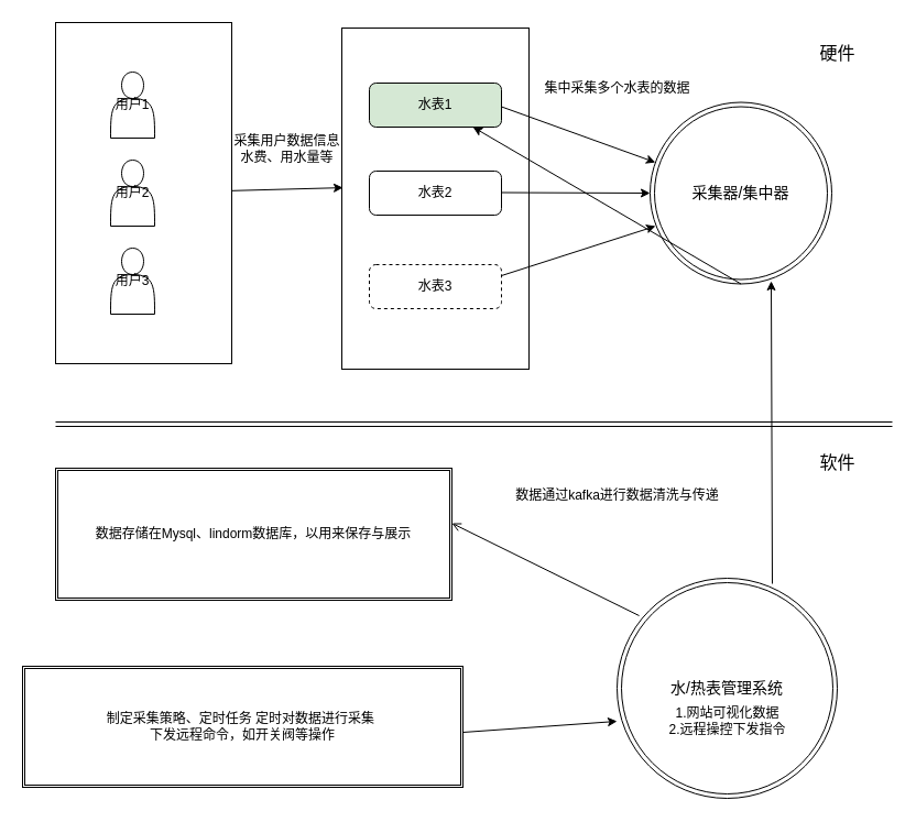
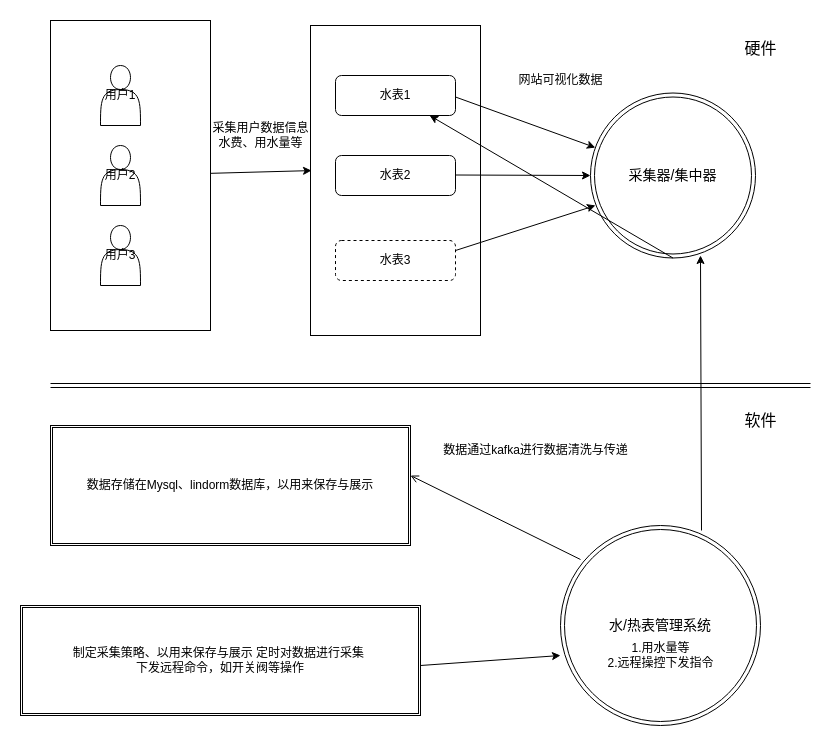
  <mxCell id="0" />
  <mxCell id="1" parent="0" />
  <mxCell id="2" value="" style="rounded=0;whiteSpace=wrap;html=1;" vertex="1" parent="1"><mxGeometry x="50" y="20" width="160" height="310" as="geometry" /></mxCell>
  <mxCell id="3" value="用户1" style="shape=actor;whiteSpace=wrap;html=1;" vertex="1" parent="1"><mxGeometry x="100" y="65" width="40" height="60" as="geometry" /></mxCell>
  <mxCell id="4" value="用户2" style="shape=actor;whiteSpace=wrap;html=1;" vertex="1" parent="1"><mxGeometry x="100" y="145" width="40" height="60" as="geometry" /></mxCell>
  <mxCell id="5" value="用户3" style="shape=actor;whiteSpace=wrap;html=1;" vertex="1" parent="1"><mxGeometry x="100" y="225" width="40" height="60" as="geometry" /></mxCell>
  <mxCell id="6" value="" style="whiteSpace=wrap;html=1;" vertex="1" parent="1"><mxGeometry x="310" y="25" width="170" height="310" as="geometry" /></mxCell>
- <mxCell id="7" value="水表1" style="rounded=1;whiteSpace=wrap;html=1;fillColor=#d5e8d4;" vertex="1" parent="1"><mxGeometry x="335" y="75" width="120" height="40" as="geometry" /></mxCell>
+ <mxCell id="7" value="水表1" style="rounded=1;whiteSpace=wrap;html=1;" vertex="1" parent="1"><mxGeometry x="335" y="75" width="120" height="40" as="geometry" /></mxCell>
  <mxCell id="8" value="水表2" style="rounded=1;whiteSpace=wrap;html=1;" vertex="1" parent="1"><mxGeometry x="335" y="155" width="120" height="40" as="geometry" /></mxCell>
  <mxCell id="9" value="水表3" style="rounded=1;whiteSpace=wrap;html=1;dashed=1;" vertex="1" parent="1"><mxGeometry x="335" y="240" width="120" height="40" as="geometry" /></mxCell>
  <mxCell id="10" value="采集用户数据信息&lt;br&gt;水费、用水量等" style="text;html=1;align=center;verticalAlign=middle;resizable=0;points=[];autosize=1;strokeColor=none;fillColor=none;" vertex="1" parent="1"><mxGeometry x="200" y="115" width="120" height="40" as="geometry" /></mxCell>
  <mxCell id="11" value="&lt;font style=&quot;font-size: 14px;&quot;&gt;采集器/集中器&lt;/font&gt;" style="ellipse;shape=doubleEllipse;whiteSpace=wrap;html=1;aspect=fixed;" vertex="1" parent="1"><mxGeometry x="590" y="92.5" width="165" height="165" as="geometry" /></mxCell>
  <mxCell id="12" value="" style="edgeStyle=none;orthogonalLoop=1;jettySize=auto;html=1;rounded=0;entryX=0.006;entryY=0.468;entryDx=0;entryDy=0;entryPerimeter=0;" edge="1" parent="1" source="2" target="6"><mxGeometry width="100" relative="1" as="geometry"><mxPoint x="200" y="95" as="sourcePoint" /><mxPoint x="300" y="95" as="targetPoint" /><Array as="points" /></mxGeometry></mxCell>
  <mxCell id="13" value="" style="edgeStyle=none;orthogonalLoop=1;jettySize=auto;html=1;rounded=0;" edge="1" parent="1" target="11"><mxGeometry width="100" relative="1" as="geometry"><mxPoint x="455" y="96.5" as="sourcePoint" /><mxPoint x="556" y="93.5" as="targetPoint" /><Array as="points" /></mxGeometry></mxCell>
  <mxCell id="14" value="" style="edgeStyle=none;orthogonalLoop=1;jettySize=auto;html=1;rounded=0;entryX=0;entryY=0.5;entryDx=0;entryDy=0;" edge="1" parent="1" target="11"><mxGeometry width="100" relative="1" as="geometry"><mxPoint x="455" y="174.5" as="sourcePoint" /><mxPoint x="595" y="225" as="targetPoint" /><Array as="points" /></mxGeometry></mxCell>
  <mxCell id="15" value="" style="edgeStyle=none;orthogonalLoop=1;jettySize=auto;html=1;rounded=0;exitX=1;exitY=0.25;exitDx=0;exitDy=0;" edge="1" parent="1" source="9"><mxGeometry width="100" relative="1" as="geometry"><mxPoint x="455" y="154.5" as="sourcePoint" /><mxPoint x="595" y="205" as="targetPoint" /><Array as="points" /></mxGeometry></mxCell>
- <mxCell id="16" value="集中采集多个水表的数据" style="text;html=1;align=center;verticalAlign=middle;resizable=0;points=[];autosize=1;strokeColor=none;fillColor=none;" vertex="1" parent="1"><mxGeometry x="480" y="65" width="160" height="30" as="geometry" /></mxCell>
+ <mxCell id="16" value="网站可视化数据" style="text;html=1;align=center;verticalAlign=middle;resizable=0;points=[];autosize=1;strokeColor=none;fillColor=none;" vertex="1" parent="1"><mxGeometry x="480" y="65" width="160" height="30" as="geometry" /></mxCell>
  <mxCell id="17" value="" style="endArrow=classic;html=1;rounded=0;exitX=0.5;exitY=1;exitDx=0;exitDy=0;" edge="1" parent="1" source="11" target="7"><mxGeometry width="50" height="50" relative="1" as="geometry"><mxPoint x="670" y="305" as="sourcePoint" /><mxPoint x="670" y="515" as="targetPoint" /></mxGeometry></mxCell>
  <mxCell id="18" value="" style="shape=link;html=1;rounded=0;" edge="1" parent="1"><mxGeometry width="100" relative="1" as="geometry"><mxPoint x="50" y="385" as="sourcePoint" /><mxPoint x="810" y="385" as="targetPoint" /></mxGeometry></mxCell>
  <mxCell id="19" value="&lt;font style=&quot;font-size: 16px;&quot;&gt;硬件&lt;/font&gt;" style="text;html=1;align=center;verticalAlign=middle;resizable=0;points=[];autosize=1;strokeColor=none;fillColor=none;" vertex="1" parent="1"><mxGeometry x="730" y="33" width="60" height="30" as="geometry" /></mxCell>
  <mxCell id="20" value="&lt;font style=&quot;font-size: 16px;&quot;&gt;软件&lt;/font&gt;" style="text;html=1;align=center;verticalAlign=middle;resizable=0;points=[];autosize=1;strokeColor=none;fillColor=none;" vertex="1" parent="1"><mxGeometry x="730" y="405" width="60" height="30" as="geometry" /></mxCell>
  <mxCell id="21" value="&lt;font style=&quot;font-size: 14px;&quot;&gt;水/热表管理系统&lt;/font&gt;" style="ellipse;shape=doubleEllipse;whiteSpace=wrap;html=1;aspect=fixed;" vertex="1" parent="1"><mxGeometry x="560" y="525" width="200" height="200" as="geometry" /></mxCell>
- <mxCell id="22" value="数据通过kafka进行数据清洗与传递" style="text;html=1;align=center;verticalAlign=middle;resizable=0;points=[];autosize=1;strokeColor=none;fillColor=none;" vertex="1" parent="1"><mxGeometry x="455" y="435" width="210" height="30" as="geometry" /></mxCell>
- <mxCell id="23" value="1.网站可视化数据&lt;br&gt;2.远程操控下发指令" style="text;html=1;align=center;verticalAlign=middle;resizable=0;points=[];autosize=1;strokeColor=none;fillColor=none;" vertex="1" parent="1"><mxGeometry x="595" y="635" width="130" height="40" as="geometry" /></mxCell>
+ <mxCell id="22" value="数据通过kafka进行数据清洗与传递" style="text;html=1;align=center;verticalAlign=middle;resizable=0;points=[];autosize=1;strokeColor=none;fillColor=none;" vertex="1" parent="1"><mxGeometry x="430" y="435" width="210" height="30" as="geometry" /></mxCell>
+ <mxCell id="23" value="1.用水量等&lt;br&gt;2.远程操控下发指令" style="text;html=1;align=center;verticalAlign=middle;resizable=0;points=[];autosize=1;strokeColor=none;fillColor=none;" vertex="1" parent="1"><mxGeometry x="595" y="635" width="130" height="40" as="geometry" /></mxCell>
  <mxCell id="24" value="" style="endArrow=classic;html=1;rounded=0;exitX=0.705;exitY=0.025;exitDx=0;exitDy=0;exitPerimeter=0;" edge="1" parent="1" source="21"><mxGeometry width="50" height="50" relative="1" as="geometry"><mxPoint x="700" y="515" as="sourcePoint" /><mxPoint x="700" y="255" as="targetPoint" /></mxGeometry></mxCell>
  <mxCell id="25" value="数据存储在Mysql、lindorm数据库，以用来保存与展示" style="shape=ext;double=1;rounded=0;whiteSpace=wrap;html=1;" vertex="1" parent="1"><mxGeometry x="50" y="425" width="360" height="120" as="geometry" /></mxCell>
  <mxCell id="26" value="" style="endArrow=open;html=1;rounded=0;exitX=0.1;exitY=0.17;exitDx=0;exitDy=0;exitPerimeter=0;entryX=1;entryY=0.417;entryDx=0;entryDy=0;entryPerimeter=0;" edge="1" parent="1" source="21" target="25"><mxGeometry width="50" height="50" relative="1" as="geometry"><mxPoint x="360" y="615" as="sourcePoint" /><mxPoint x="410" y="565" as="targetPoint" /></mxGeometry></mxCell>
- <mxCell id="27" value="制定采集策略、定时任务 定时对数据进行采集&amp;nbsp;&lt;br&gt;下发远程命令，如开关阀等操作" style="shape=ext;double=1;rounded=0;whiteSpace=wrap;html=1;" vertex="1" parent="1"><mxGeometry y="605" width="400" height="110" as="geometry" x="20" /></mxCell>
+ <mxCell id="27" value="制定采集策略、以用来保存与展示 定时对数据进行采集&amp;nbsp;&lt;br&gt;下发远程命令，如开关阀等操作" style="shape=ext;double=1;rounded=0;whiteSpace=wrap;html=1;" vertex="1" parent="1"><mxGeometry y="605" width="400" height="110" as="geometry" x="20" /></mxCell>
  <mxCell id="28" value="" style="endArrow=classic;html=1;rounded=0;entryX=0;entryY=0.65;entryDx=0;entryDy=0;entryPerimeter=0;" edge="1" parent="1" target="21"><mxGeometry width="50" height="50" relative="1" as="geometry"><mxPoint x="420" y="665" as="sourcePoint" /><mxPoint x="470" y="615" as="targetPoint" /></mxGeometry></mxCell>
